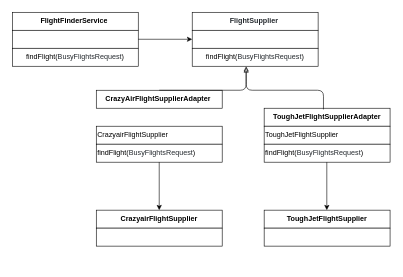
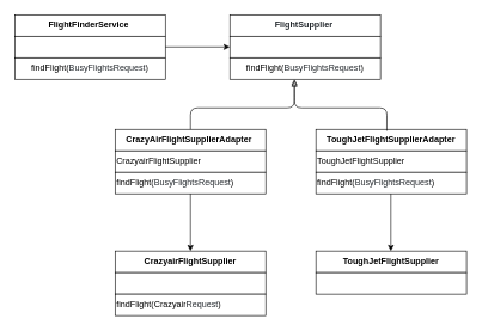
  <mxCell id="0" />
  <mxCell id="1" parent="0" />
  <mxCell id="2" value="&lt;b&gt;&lt;span class=&quot;pl-en&quot; style=&quot;box-sizing: border-box ; white-space: pre ; background-color: rgb(255 , 255 , 255)&quot;&gt;FlightFinderService&lt;/span&gt;&lt;span style=&quot;white-space: pre ; background-color: rgb(255 , 255 , 255)&quot;&gt; &lt;/span&gt;&lt;/b&gt;" style="rounded=0;whiteSpace=wrap;html=1;" vertex="1" parent="1"><mxGeometry x="20" y="20" width="210" height="30" as="geometry" /></mxCell>
  <mxCell id="3" value="" style="rounded=0;whiteSpace=wrap;html=1;" vertex="1" parent="1"><mxGeometry x="20" y="50" width="210" height="30" as="geometry" /></mxCell>
  <mxCell id="4" value="findFlight(&lt;span class=&quot;pl-smi&quot; style=&quot;box-sizing: border-box ; color: rgb(36 , 41 , 46) ; font-family: , &amp;#34;consolas&amp;#34; , &amp;#34;liberation mono&amp;#34; , &amp;#34;menlo&amp;#34; , monospace ; white-space: pre ; background-color: rgb(255 , 255 , 255)&quot;&gt;BusyFlightsRequest&lt;/span&gt;)" style="rounded=0;whiteSpace=wrap;html=1;" vertex="1" parent="1"><mxGeometry x="20" y="80" width="210" height="30" as="geometry" /></mxCell>
- <mxCell id="5" value="&lt;b&gt;&lt;span class=&quot;pl-en&quot; style=&quot;box-sizing: border-box ; white-space: pre ; background-color: rgb(255 , 255 , 255)&quot;&gt;CrazyAirFlightSupplierAdapter&lt;/span&gt;&lt;span style=&quot;white-space: pre ; background-color: rgb(255 , 255 , 255)&quot;&gt; &lt;/span&gt;&lt;/b&gt;" style="rounded=0;whiteSpace=wrap;html=1;" vertex="1" parent="1"><mxGeometry x="160" y="150" width="210" height="30" as="geometry" /></mxCell>
+ <mxCell id="5" value="&lt;b&gt;&lt;span class=&quot;pl-en&quot; style=&quot;box-sizing: border-box ; white-space: pre ; background-color: rgb(255 , 255 , 255)&quot;&gt;CrazyAirFlightSupplierAdapter&lt;/span&gt;&lt;span style=&quot;white-space: pre ; background-color: rgb(255 , 255 , 255)&quot;&gt; &lt;/span&gt;&lt;/b&gt;" style="rounded=0;whiteSpace=wrap;html=1;" vertex="1" parent="1"><mxGeometry x="160" y="180" width="210" height="30" as="geometry" /></mxCell>
  <mxCell id="6" value="&lt;span style=&quot;white-space: pre ; background-color: rgb(255 , 255 , 255)&quot;&gt;CrazyairFlightSupplier&lt;/span&gt;" style="rounded=0;whiteSpace=wrap;html=1;align=left;" vertex="1" parent="1"><mxGeometry x="160" y="210" width="210" height="30" as="geometry" /></mxCell>
  <mxCell id="7" value="findFlight(&lt;span class=&quot;pl-smi&quot; style=&quot;box-sizing: border-box ; color: rgb(36 , 41 , 46) ; font-family: , &amp;#34;consolas&amp;#34; , &amp;#34;liberation mono&amp;#34; , &amp;#34;menlo&amp;#34; , monospace ; white-space: pre ; background-color: rgb(255 , 255 , 255)&quot;&gt;BusyFlightsRequest&lt;/span&gt;)" style="rounded=0;whiteSpace=wrap;html=1;align=left;" vertex="1" parent="1"><mxGeometry x="160" y="240" width="210" height="30" as="geometry" /></mxCell>
  <mxCell id="8" value="&lt;b&gt;&lt;span class=&quot;pl-en&quot; style=&quot;box-sizing: border-box ; color: rgb(111 , 66 , 193) ; font-family: , &amp;#34;consolas&amp;#34; , &amp;#34;liberation mono&amp;#34; , &amp;#34;menlo&amp;#34; , monospace ; white-space: pre ; background-color: rgb(255 , 255 , 255)&quot;&gt;&lt;span class=&quot;pl-smi&quot; style=&quot;box-sizing: border-box ; color: rgb(36 , 41 , 46) ; font-family: , &amp;#34;consolas&amp;#34; , &amp;#34;liberation mono&amp;#34; , &amp;#34;menlo&amp;#34; , monospace&quot;&gt;FlightSupplier&lt;/span&gt;&lt;/span&gt;&lt;span style=&quot;color: rgb(36 , 41 , 46) ; font-family: , &amp;#34;consolas&amp;#34; , &amp;#34;liberation mono&amp;#34; , &amp;#34;menlo&amp;#34; , monospace ; white-space: pre ; background-color: rgb(255 , 255 , 255)&quot;&gt; &lt;/span&gt;&lt;/b&gt;" style="rounded=0;whiteSpace=wrap;html=1;" vertex="1" parent="1"><mxGeometry x="320" y="20" width="210" height="30" as="geometry" /></mxCell>
  <mxCell id="9" value="" style="rounded=0;whiteSpace=wrap;html=1;" vertex="1" parent="1"><mxGeometry x="320" y="50" width="210" height="30" as="geometry" /></mxCell>
  <mxCell id="10" value="findFlight(&lt;span class=&quot;pl-smi&quot; style=&quot;box-sizing: border-box ; color: rgb(36 , 41 , 46) ; font-family: , &amp;#34;consolas&amp;#34; , &amp;#34;liberation mono&amp;#34; , &amp;#34;menlo&amp;#34; , monospace ; white-space: pre ; background-color: rgb(255 , 255 , 255)&quot;&gt;BusyFlightsRequest&lt;/span&gt;)" style="rounded=0;whiteSpace=wrap;html=1;" vertex="1" parent="1"><mxGeometry x="320" y="80" width="210" height="30" as="geometry" /></mxCell>
  <mxCell id="11" value="&lt;span style=&quot;white-space: pre ; background-color: rgb(255 , 255 , 255)&quot;&gt;&lt;b&gt;ToughJetFlightSupplierAdapter&lt;/b&gt;&lt;/span&gt;" style="rounded=0;whiteSpace=wrap;html=1;" vertex="1" parent="1"><mxGeometry x="440" y="180" width="210" height="30" as="geometry" /></mxCell>
  <mxCell id="12" value="&lt;span style=&quot;white-space: pre ; background-color: rgb(255 , 255 , 255)&quot;&gt;ToughJetFlightSupplier&lt;/span&gt;" style="rounded=0;whiteSpace=wrap;html=1;align=left;" vertex="1" parent="1"><mxGeometry x="440" y="210" width="210" height="30" as="geometry" /></mxCell>
  <mxCell id="13" value="findFlight(&lt;span class=&quot;pl-smi&quot; style=&quot;box-sizing: border-box ; color: rgb(36 , 41 , 46) ; font-family: , &amp;#34;consolas&amp;#34; , &amp;#34;liberation mono&amp;#34; , &amp;#34;menlo&amp;#34; , monospace ; white-space: pre ; background-color: rgb(255 , 255 , 255)&quot;&gt;BusyFlightsRequest&lt;/span&gt;)" style="rounded=0;whiteSpace=wrap;html=1;align=left;" vertex="1" parent="1"><mxGeometry x="440" y="240" width="210" height="30" as="geometry" /></mxCell>
  <mxCell id="14" value="" style="endArrow=block;html=1;exitX=0.5;exitY=0;exitDx=0;exitDy=0;endFill=0;" edge="1" parent="1" source="5"><mxGeometry width="50" height="50" relative="1" as="geometry"><mxPoint x="290" y="150" as="sourcePoint" /><mxPoint x="410" y="112" as="targetPoint" /><Array as="points"><mxPoint x="265" y="150" /><mxPoint x="410" y="150" /></Array></mxGeometry></mxCell>
  <mxCell id="15" value="" style="endArrow=block;html=1;exitX=0.471;exitY=0.067;exitDx=0;exitDy=0;exitPerimeter=0;endFill=0;" edge="1" parent="1" source="11"><mxGeometry width="50" height="50" relative="1" as="geometry"><mxPoint x="540" y="170" as="sourcePoint" /><mxPoint x="410" y="110" as="targetPoint" /><Array as="points"><mxPoint x="539" y="150" /><mxPoint x="410" y="150" /><mxPoint x="410" y="130" /></Array></mxGeometry></mxCell>
  <mxCell id="16" value="&lt;span style=&quot;text-align: left ; white-space: pre ; background-color: rgb(255 , 255 , 255)&quot;&gt;&lt;b&gt;CrazyairFlightSupplier&lt;/b&gt;&lt;/span&gt;" style="rounded=0;whiteSpace=wrap;html=1;" vertex="1" parent="1"><mxGeometry x="160" y="350" width="210" height="30" as="geometry" /></mxCell>
  <mxCell id="17" value="" style="rounded=0;whiteSpace=wrap;html=1;align=left;" vertex="1" parent="1"><mxGeometry x="160" y="380" width="210" height="30" as="geometry" /></mxCell>
+ <mxCell id="18" value="findFlight(Crazyair&lt;span class=&quot;pl-smi&quot; style=&quot;box-sizing: border-box ; color: rgb(36 , 41 , 46) ; font-family: , &amp;#34;consolas&amp;#34; , &amp;#34;liberation mono&amp;#34; , &amp;#34;menlo&amp;#34; , monospace ; white-space: pre ; background-color: rgb(255 , 255 , 255)&quot;&gt;Request&lt;/span&gt;)" style="rounded=0;whiteSpace=wrap;html=1;align=left;" vertex="1" parent="1"><mxGeometry x="160" y="410" width="210" height="30" as="geometry" /></mxCell>
  <mxCell id="19" value="&lt;span style=&quot;white-space: pre ; background-color: rgb(255 , 255 , 255)&quot;&gt;&lt;b&gt;ToughJetFlightSupplier&lt;/b&gt;&lt;/span&gt;" style="rounded=0;whiteSpace=wrap;html=1;" vertex="1" parent="1"><mxGeometry x="440" y="350" width="210" height="30" as="geometry" /></mxCell>
  <mxCell id="20" value="" style="rounded=0;whiteSpace=wrap;html=1;align=left;" vertex="1" parent="1"><mxGeometry x="440" y="380" width="210" height="30" as="geometry" /></mxCell>
  <mxCell id="21" value="" style="endArrow=classic;html=1;exitX=0.5;exitY=1;exitDx=0;exitDy=0;entryX=0.5;entryY=0;entryDx=0;entryDy=0;" edge="1" parent="1" source="7" target="16"><mxGeometry width="50" height="50" relative="1" as="geometry"><mxPoint x="340" y="470" as="sourcePoint" /><mxPoint x="390" y="420" as="targetPoint" /></mxGeometry></mxCell>
  <mxCell id="22" value="" style="endArrow=classic;html=1;exitX=0.5;exitY=1;exitDx=0;exitDy=0;entryX=0.5;entryY=0;entryDx=0;entryDy=0;" edge="1" parent="1"><mxGeometry width="50" height="50" relative="1" as="geometry"><mxPoint x="544.5" y="270" as="sourcePoint" /><mxPoint x="544.5" y="350" as="targetPoint" /></mxGeometry></mxCell>
  <mxCell id="23" value="" style="endArrow=classic;html=1;exitX=1;exitY=0.5;exitDx=0;exitDy=0;entryX=0;entryY=0.5;entryDx=0;entryDy=0;" edge="1" parent="1" source="3" target="9"><mxGeometry width="50" height="50" relative="1" as="geometry"><mxPoint x="285" y="290" as="sourcePoint" /><mxPoint x="285" y="370" as="targetPoint" /></mxGeometry></mxCell>
